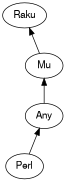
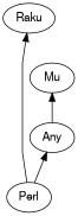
  digraph {
    rankdir=BT
    splines=polyline
    node [color="#000000" fontcolor="#000000" fontname=FreeSans]
    edge [color="#000000"]
    Perl
    Raku
    Any
    Mu
-   Mu -> Raku
+   Perl -> Raku
    Perl -> Any
    Any -> Mu
  }
